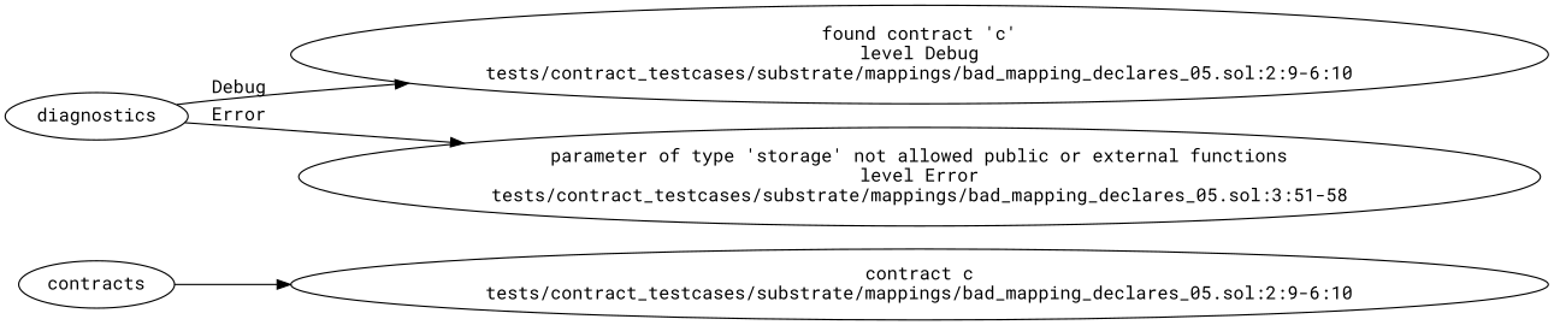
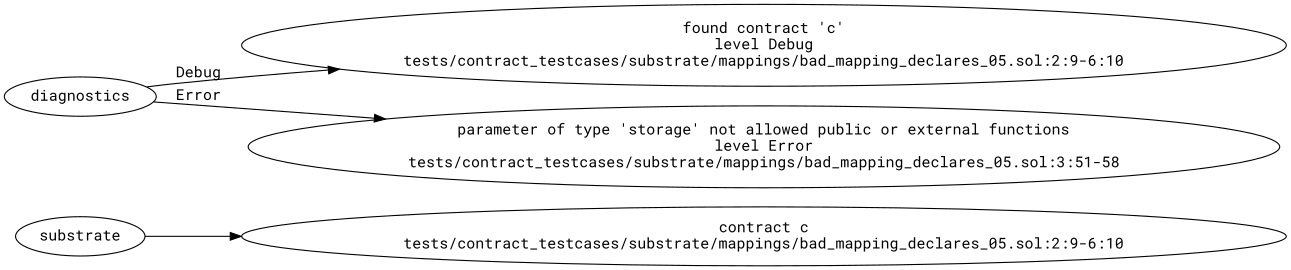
  strict digraph {
    rankdir=LR
    fontname="Roboto Mono"
    node [fontname="Roboto Mono"]
    edge [fontname="Roboto Mono"]
    n1 [label="contract c\ntests/contract_testcases/substrate/mappings/bad_mapping_declares_05.sol:2:9-6:10"]
    n2 [label="found contract 'c'\nlevel Debug\ntests/contract_testcases/substrate/mappings/bad_mapping_declares_05.sol:2:9-6:10"]
    n3 [label="parameter of type 'storage' not allowed public or external functions\nlevel Error\ntests/contract_testcases/substrate/mappings/bad_mapping_declares_05.sol:3:51-58"]
-   contracts
+   contracts [label=substrate]
    diagnostics
    contracts -> n1
    diagnostics -> n2 [label=Debug]
    diagnostics -> n3 [label=Error]
  }
